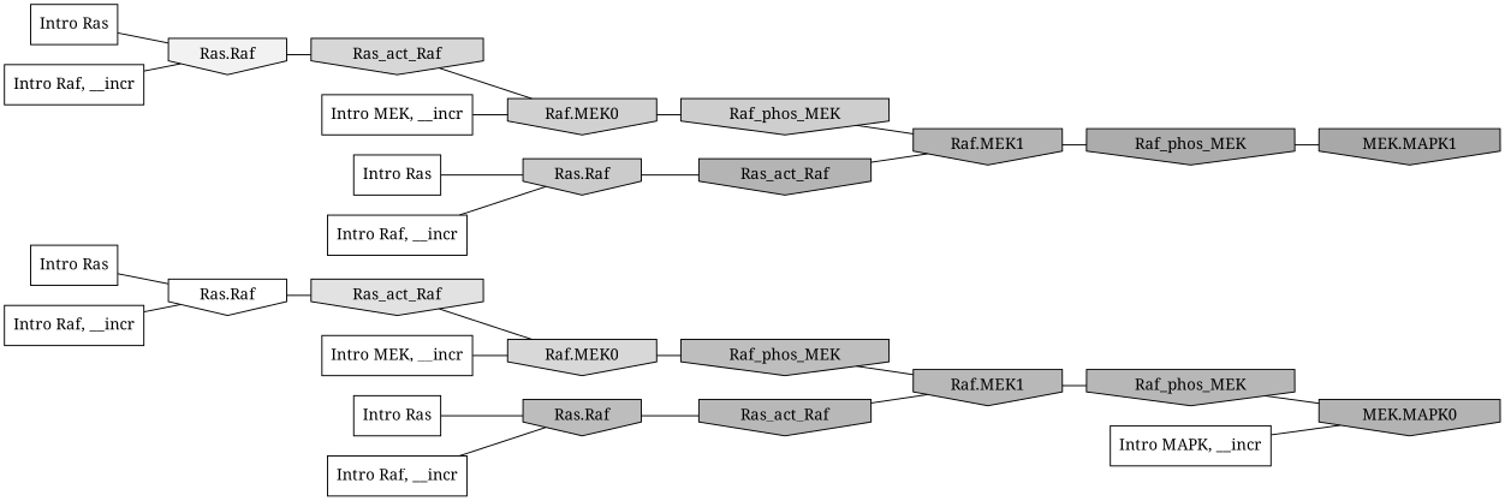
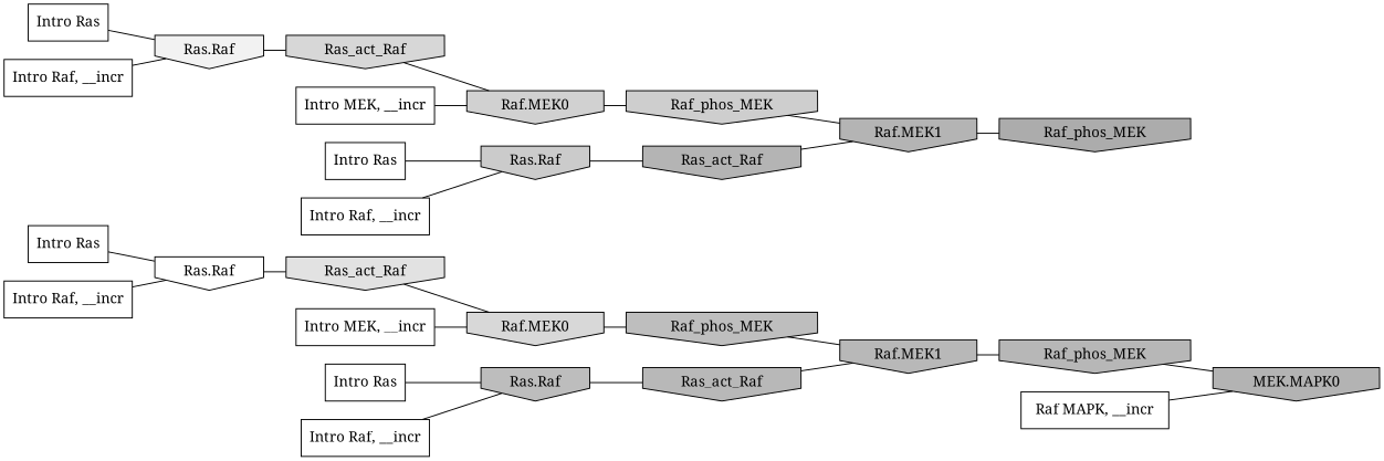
  digraph {
    fontname="Noto Serif"
    rankdir=LR
    ranksep=0.30
    node [fillcolor="0.000 0.000 1.000" fontname="Noto Serif" shape=invhouse style=filled]
    edge [color="0.000 0.000 0.000" dir=none fontname="Noto Serif"]
    n1 [label="Intro Ras" shape=rectangle]
    n2 [label="Ras.Raf"]
    n3 [fillcolor="0.000 0.000 0.886" label=Ras_act_Raf]
    n4 [label="Intro Ras" shape=rectangle]
    n5 [fillcolor="0.000 0.000 0.741" label="Ras.Raf"]
    n6 [fillcolor="0.000 0.000 0.722" label=Ras_act_Raf]
    n7 [label="Intro Ras" shape=rectangle]
    n8 [fillcolor="0.000 0.000 0.946" label="Ras.Raf"]
    n9 [fillcolor="0.000 0.000 0.843" label=Ras_act_Raf]
    n10 [label="Intro Ras" shape=rectangle]
    n11 [fillcolor="0.000 0.000 0.794" label="Ras.Raf"]
    n12 [fillcolor="0.000 0.000 0.706" label=Ras_act_Raf]
    n13 [label="Intro Raf, __incr" shape=rectangle]
    n14 [label="Intro Raf, __incr" shape=rectangle]
    n15 [label="Intro Raf, __incr" shape=rectangle]
    n16 [label="Intro Raf, __incr" shape=rectangle]
    n17 [label="Intro MEK, __incr" shape=rectangle]
    n18 [fillcolor="0.000 0.000 0.817" label="Raf.MEK0"]
    n19 [fillcolor="0.000 0.000 0.805" label=Raf_phos_MEK]
    n20 [label="Intro MEK, __incr" shape=rectangle]
    n21 [fillcolor="0.000 0.000 0.845" label="Raf.MEK0"]
    n22 [fillcolor="0.000 0.000 0.744" label=Raf_phos_MEK]
-   n23 [label="Intro MAPK, __incr" shape=rectangle]
+   n23 [label="Raf MAPK, __incr" shape=rectangle]
    n24 [fillcolor="0.000 0.000 0.703" label="MEK.MAPK0"]
    n25 [fillcolor="0.000 0.000 0.722" label="Raf.MEK1"]
    n26 [fillcolor="0.000 0.000 0.706" label="Raf.MEK1"]
    n27 [fillcolor="0.000 0.000 0.674" label=Raf_phos_MEK]
    n28 [fillcolor="0.000 0.000 0.716" label=Raf_phos_MEK]
-   n29 [fillcolor="0.000 0.000 0.658" label="MEK.MAPK1"]
    n1 -> n2
    n2 -> n3
    n3 -> n21
    n4 -> n5
    n5 -> n6
    n6 -> n25
    n7 -> n8
    n8 -> n9
    n9 -> n18
    n10 -> n11
    n11 -> n12
    n12 -> n26
    n13 -> n11
    n14 -> n2
    n15 -> n8
    n16 -> n5
    n17 -> n18
    n18 -> n19
    n19 -> n26
    n20 -> n21
    n21 -> n22
    n22 -> n25
    n23 -> n24
    n25 -> n28
    n26 -> n27
-   n27 -> n29
    n28 -> n24
  }
